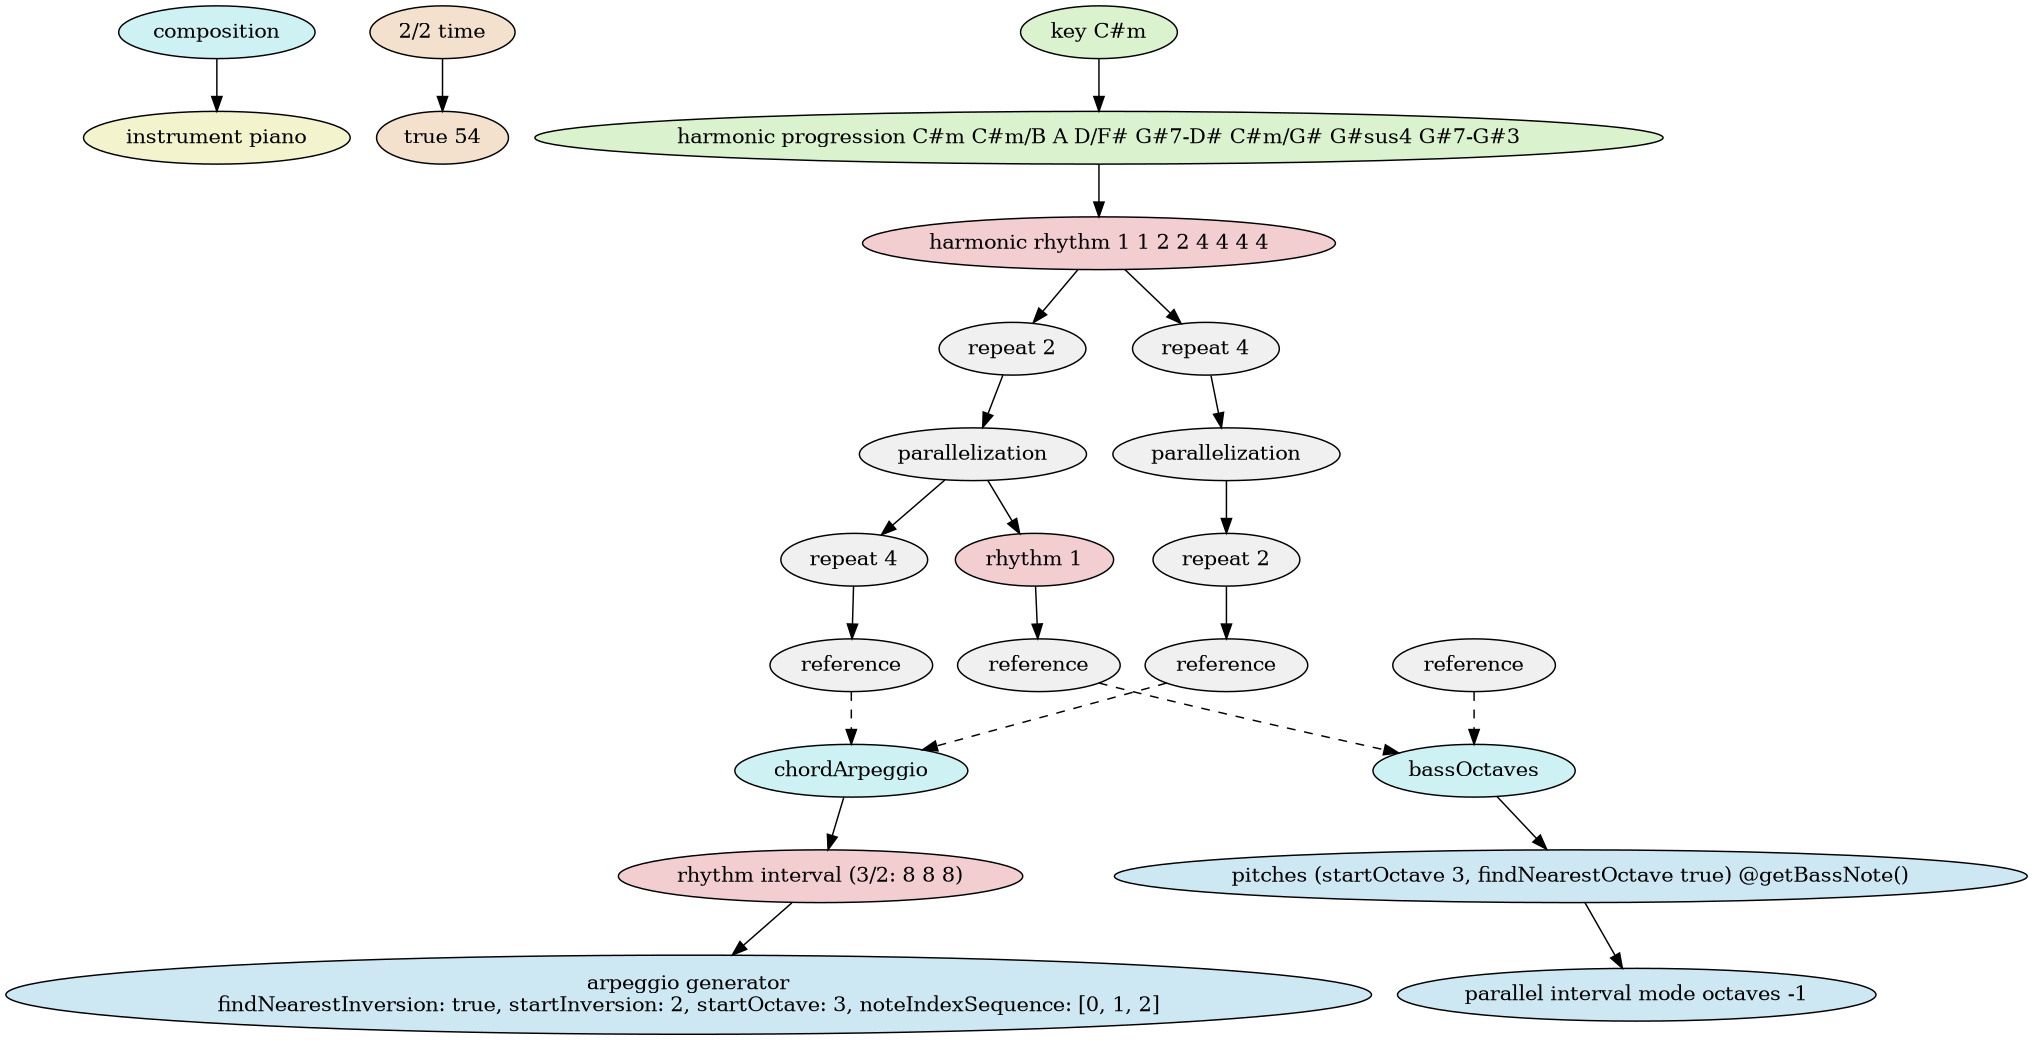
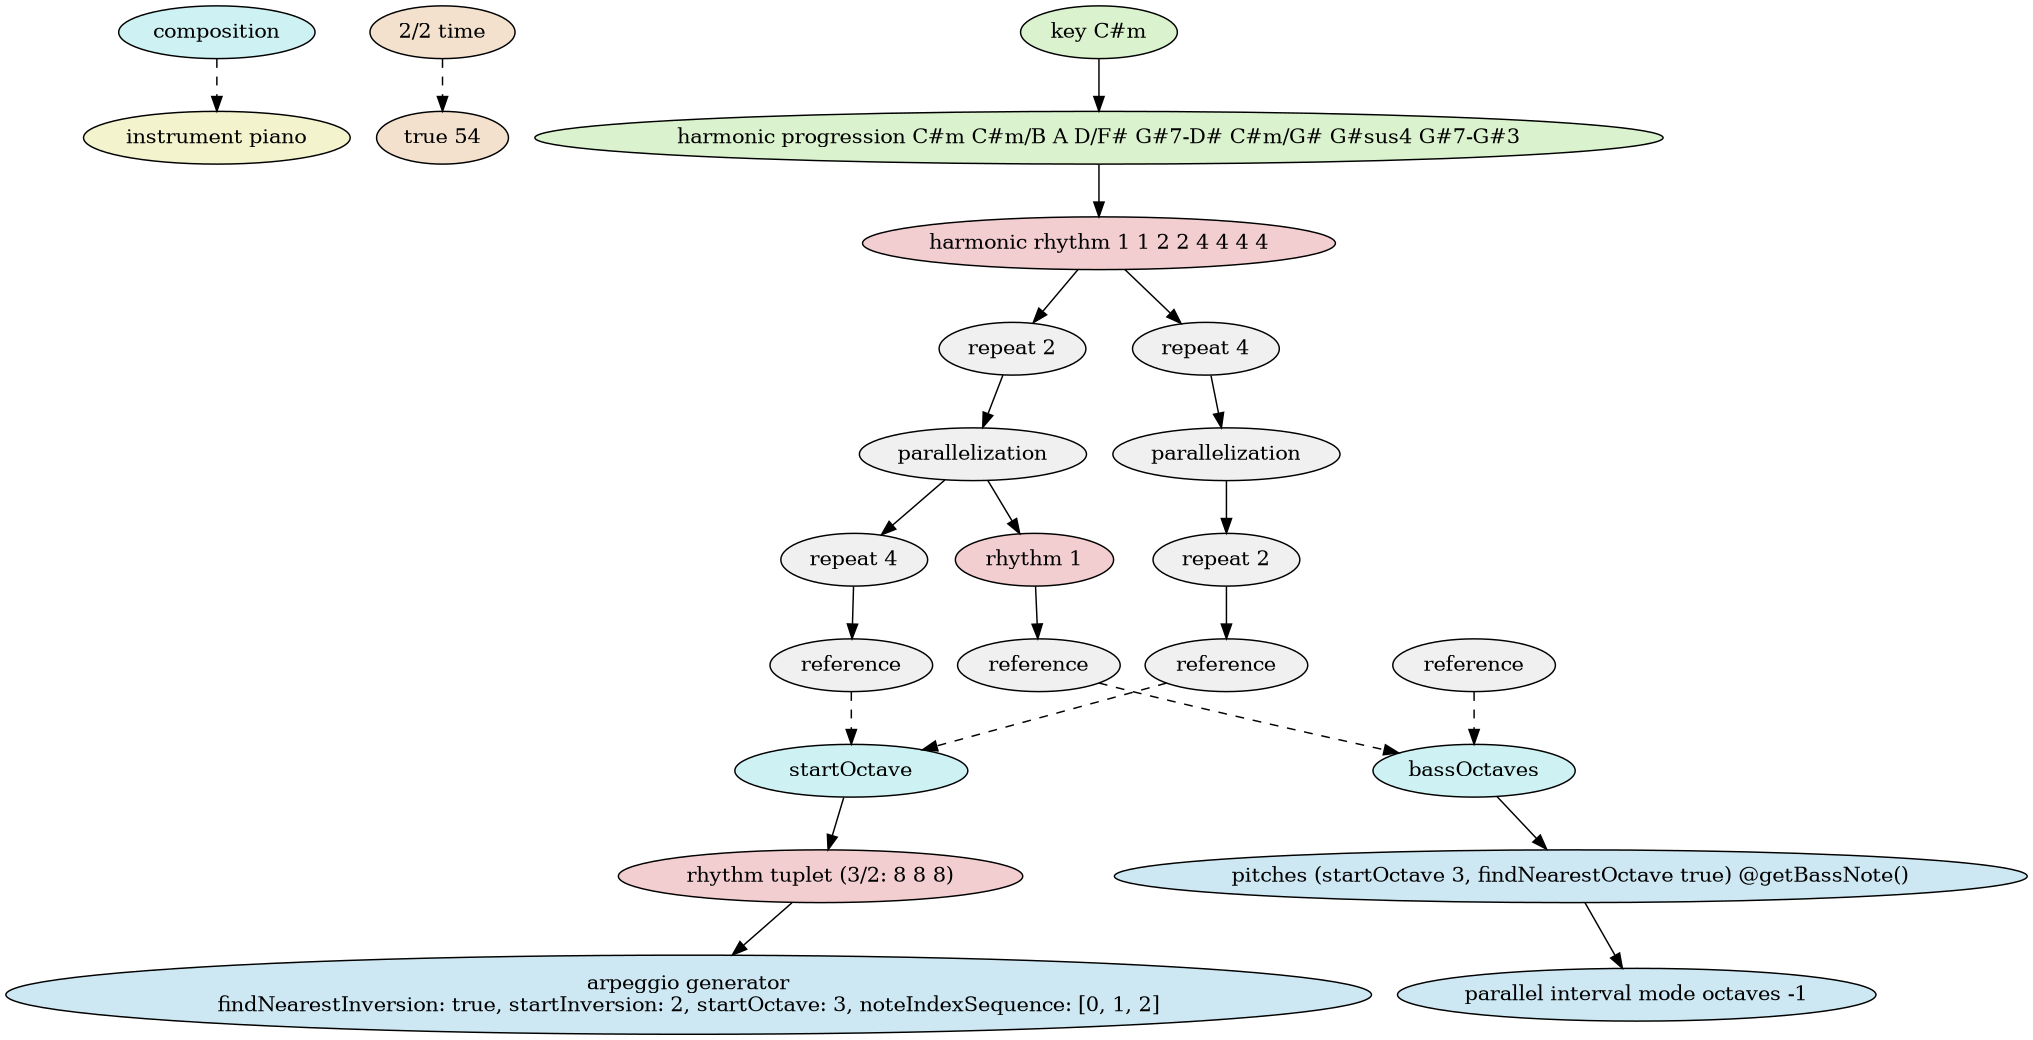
  digraph {
    ordering=out
    node [fillcolor="#f0f0f0" style=filled]
    n1 [fillcolor="#cef2f3" label=composition]
    n2 [fillcolor="#f3f3ce" label="instrument piano"]
    n3 [fillcolor="#f3e1ce" label="2/2 time"]
    n4 [fillcolor="#f3e1ce" label="true 54"]
    n5 [fillcolor="#daf3ce" label="key C#m"]
    n6 [fillcolor="#daf3ce" label="harmonic progression C#m C#m/B A D/F# G#7-D# C#m/G# G#sus4 G#7-G#3"]
    n7 [fillcolor="#f3ced0" label="harmonic rhythm 1 1 2 2 4 4 4 4"]
    n8 [label="repeat 2"]
    n9 [label="repeat 4"]
    n10 [label=parallelization]
    n11 [label=parallelization]
    n12 [label="repeat 4"]
    n13 [fillcolor="#f3ced0" label="rhythm 1"]
    n14 [label=reference]
    n15 [label=reference]
-   n16 [fillcolor="#cef2f3" label=chordArpeggio]
-   n17 [fillcolor="#f3ced0" label="rhythm interval (3/2: 8 8 8)"]
+   n16 [fillcolor="#cef2f3" label=startOctave]
+   n17 [fillcolor="#f3ced0" label="rhythm tuplet (3/2: 8 8 8)"]
    n18 [fillcolor="#cef2f3" label=bassOctaves]
    n19 [fillcolor="#cee8f3" label="pitches (startOctave 3, findNearestOctave true) @getBassNote()"]
    n20 [label="repeat 2"]
    n21 [label=reference]
    n22 [label=reference]
    n23 [fillcolor="#cee8f3" label="arpeggio generator\nfindNearestInversion: true, startInversion: 2, startOctave: 3, noteIndexSequence: [0, 1, 2]"]
    n24 [fillcolor="#cee8f3" label="parallel interval mode octaves -1"]
-   n1 -> n2
-   n3 -> n4
+   n1 -> n2 [style=dashed]
+   n3 -> n4 [style=dashed]
    n5 -> n6
    n6 -> n7
    n7 -> n8
    n7 -> n9
    n8 -> n10
    n9 -> n11
    n10 -> n12
    n10 -> n13
    n11 -> n20
    n12 -> n14
    n13 -> n15
    n14 -> n16 [style=dashed]
    n15 -> n18 [style=dashed]
    n16 -> n17
    n17 -> n23
    n18 -> n19
    n19 -> n24
    n20 -> n21
    n21 -> n16 [style=dashed]
    n22 -> n18 [style=dashed]
  }
